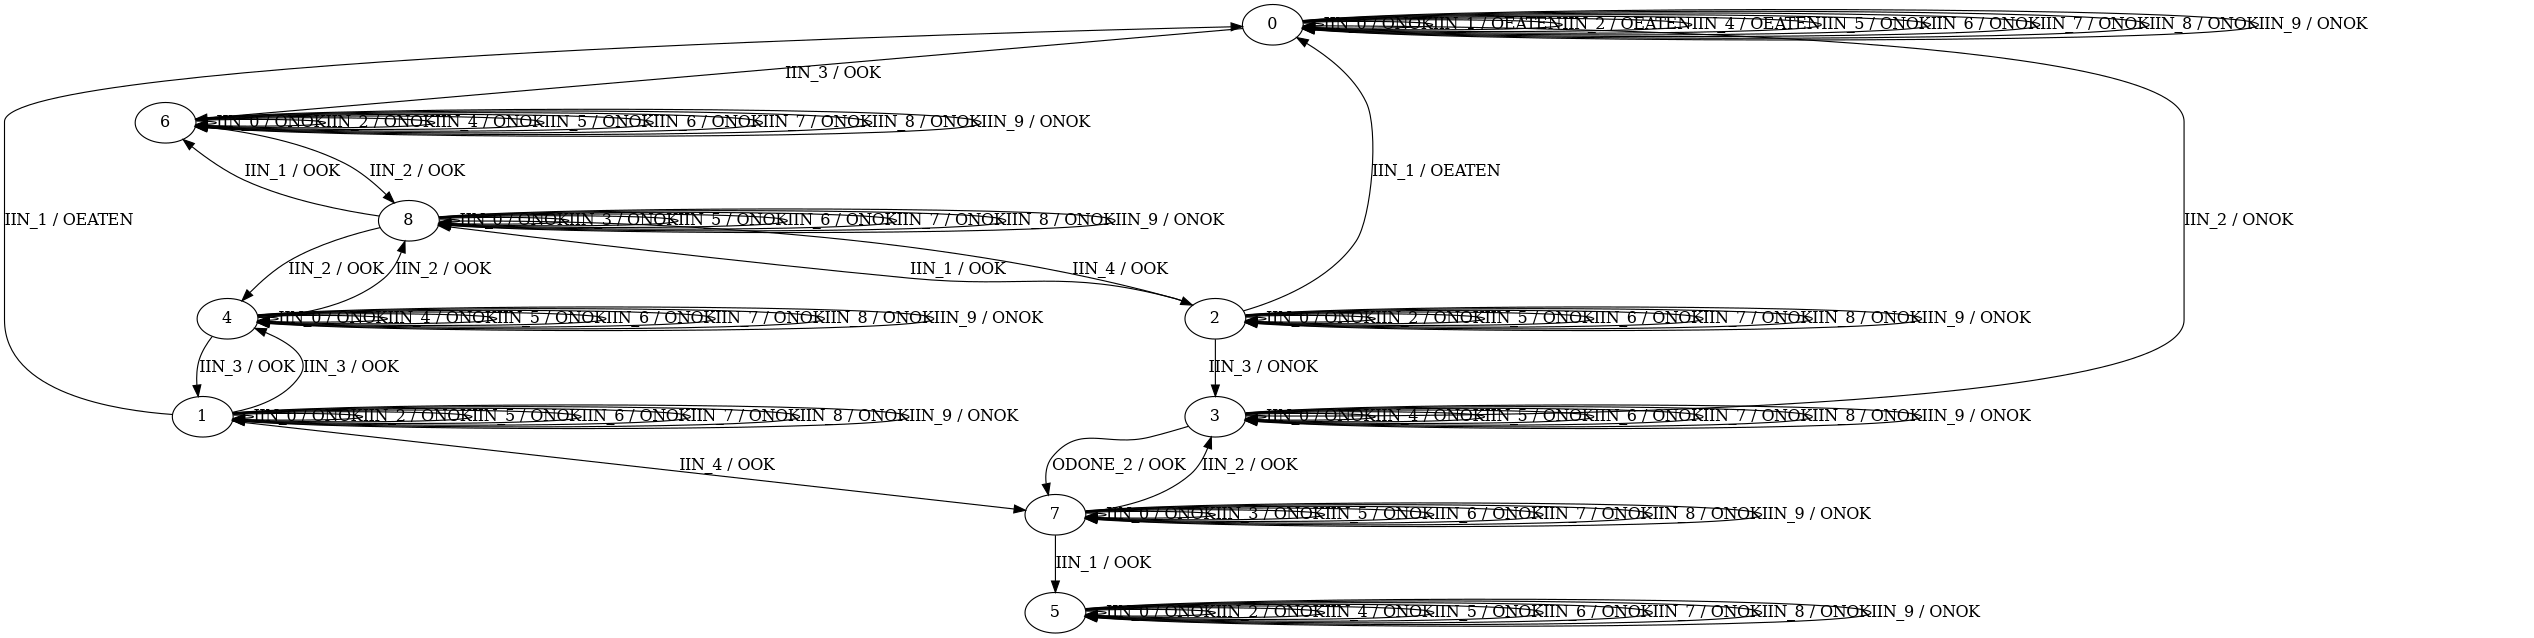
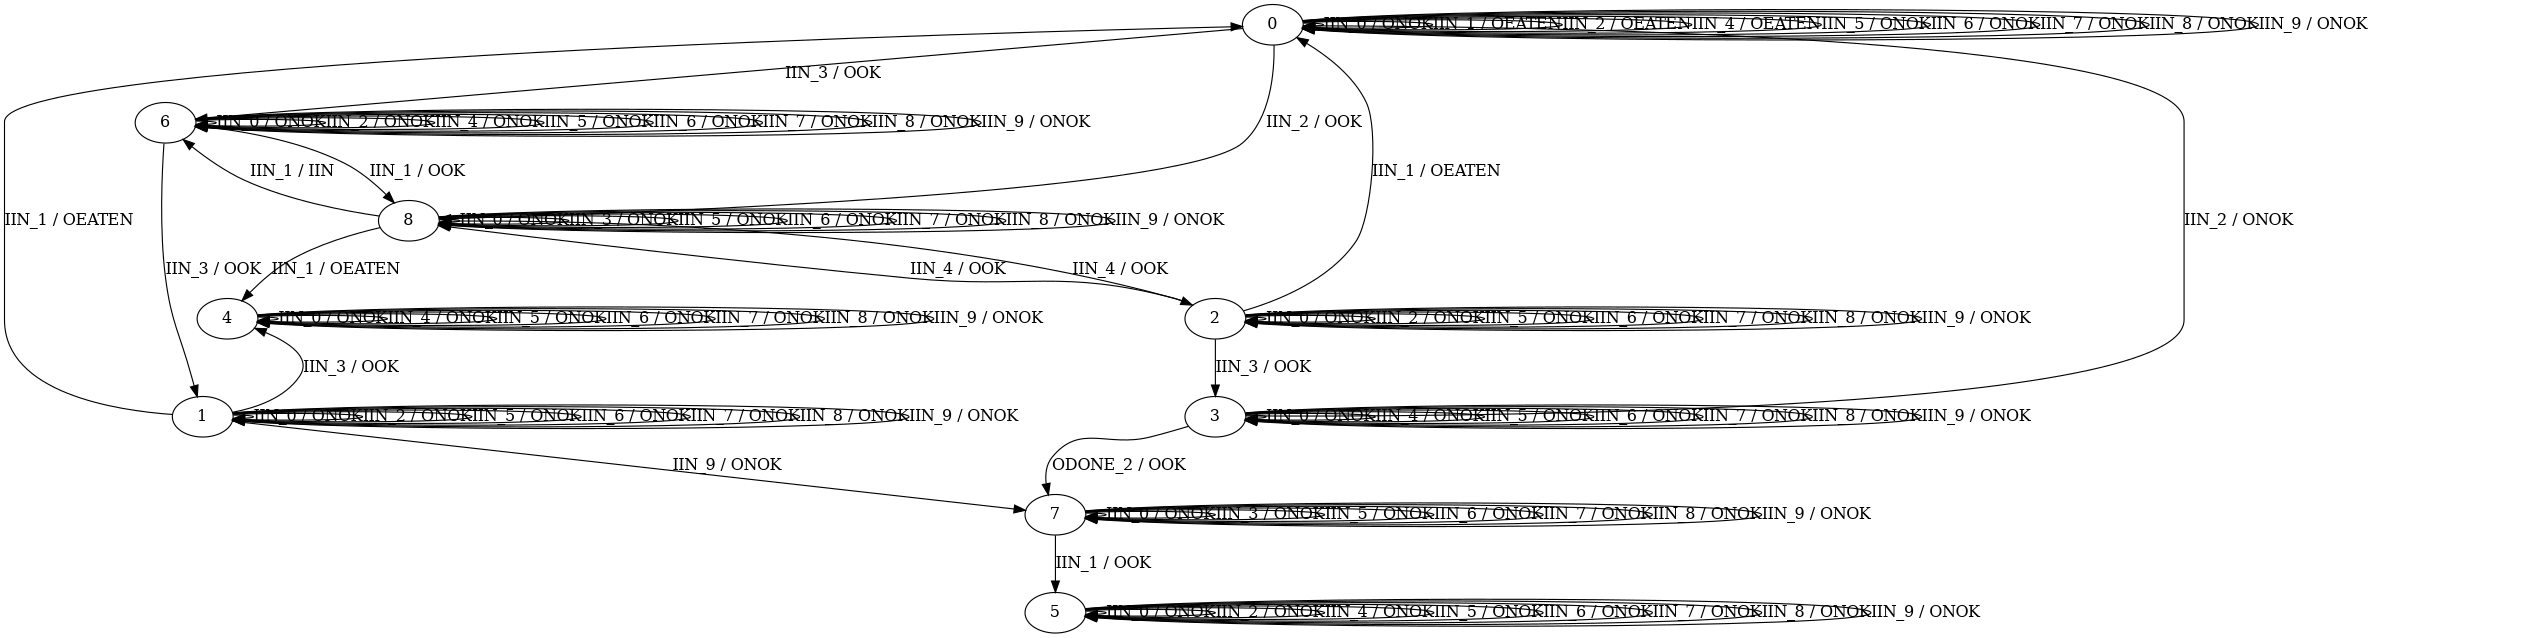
  digraph {
    0
    6
    8
    1
    4
    7
    3
    5
    2
    0 -> 0 [label="IIN_0 / ONOK"]
    0 -> 0 [label="IIN_1 / OEATEN"]
    0 -> 0 [label="IIN_2 / OEATEN"]
    0 -> 0 [label="IIN_4 / OEATEN"]
    0 -> 0 [label="IIN_5 / ONOK"]
    0 -> 0 [label="IIN_6 / ONOK"]
    0 -> 0 [label="IIN_7 / ONOK"]
    0 -> 0 [label="IIN_8 / ONOK"]
    0 -> 0 [label="IIN_9 / ONOK"]
    0 -> 6 [label="IIN_3 / OOK"]
    6 -> 6 [label="IIN_0 / ONOK"]
    6 -> 6 [label="IIN_2 / ONOK"]
    6 -> 6 [label="IIN_4 / ONOK"]
    6 -> 6 [label="IIN_5 / ONOK"]
    6 -> 6 [label="IIN_6 / ONOK"]
    6 -> 6 [label="IIN_7 / ONOK"]
    6 -> 6 [label="IIN_8 / ONOK"]
    6 -> 6 [label="IIN_9 / ONOK"]
-   6 -> 8 [label="IIN_2 / OOK"]
-   8 -> 6 [label="IIN_1 / OOK"]
+   6 -> 8 [label="IIN_1 / OOK"]
+   8 -> 6 [label="IIN_1 / IIN"]
    8 -> 8 [label="IIN_0 / ONOK"]
    8 -> 8 [label="IIN_3 / ONOK"]
    8 -> 8 [label="IIN_5 / ONOK"]
    8 -> 8 [label="IIN_6 / ONOK"]
    8 -> 8 [label="IIN_7 / ONOK"]
    8 -> 8 [label="IIN_8 / ONOK"]
    8 -> 8 [label="IIN_9 / ONOK"]
-   8 -> 4 [label="IIN_2 / OOK"]
+   8 -> 4 [label="IIN_1 / OEATEN"]
    8 -> 2 [label="IIN_4 / OOK"]
    1 -> 0 [label="IIN_1 / OEATEN"]
    1 -> 1 [label="IIN_0 / ONOK"]
    1 -> 1 [label="IIN_2 / ONOK"]
    1 -> 1 [label="IIN_5 / ONOK"]
    1 -> 1 [label="IIN_6 / ONOK"]
    1 -> 1 [label="IIN_7 / ONOK"]
    1 -> 1 [label="IIN_8 / ONOK"]
    1 -> 1 [label="IIN_9 / ONOK"]
    1 -> 4 [label="IIN_3 / OOK"]
-   1 -> 7 [label="IIN_4 / OOK"]
-   4 -> 8 [label="IIN_2 / OOK"]
-   4 -> 1 [label="IIN_3 / OOK"]
+   1 -> 7 [label="IIN_9 / ONOK"]
+   0 -> 8 [label="IIN_2 / OOK"]
+   6 -> 1 [label="IIN_3 / OOK"]
    4 -> 4 [label="IIN_0 / ONOK"]
    4 -> 4 [label="IIN_4 / ONOK"]
    4 -> 4 [label="IIN_5 / ONOK"]
    4 -> 4 [label="IIN_6 / ONOK"]
    4 -> 4 [label="IIN_7 / ONOK"]
    4 -> 4 [label="IIN_8 / ONOK"]
    4 -> 4 [label="IIN_9 / ONOK"]
    7 -> 7 [label="IIN_0 / ONOK"]
    7 -> 7 [label="IIN_3 / ONOK"]
    7 -> 7 [label="IIN_5 / ONOK"]
    7 -> 7 [label="IIN_6 / ONOK"]
    7 -> 7 [label="IIN_7 / ONOK"]
    7 -> 7 [label="IIN_8 / ONOK"]
    7 -> 7 [label="IIN_9 / ONOK"]
-   7 -> 3 [label="IIN_2 / OOK"]
    7 -> 5 [label="IIN_1 / OOK"]
    3 -> 0 [label="IIN_2 / ONOK"]
    3 -> 7 [label="ODONE_2 / OOK"]
    3 -> 3 [label="IIN_0 / ONOK"]
    3 -> 3 [label="IIN_4 / ONOK"]
    3 -> 3 [label="IIN_5 / ONOK"]
    3 -> 3 [label="IIN_6 / ONOK"]
    3 -> 3 [label="IIN_7 / ONOK"]
    3 -> 3 [label="IIN_8 / ONOK"]
    3 -> 3 [label="IIN_9 / ONOK"]
    5 -> 5 [label="IIN_0 / ONOK"]
    5 -> 5 [label="IIN_2 / ONOK"]
    5 -> 5 [label="IIN_4 / ONOK"]
    5 -> 5 [label="IIN_5 / ONOK"]
    5 -> 5 [label="IIN_6 / ONOK"]
    5 -> 5 [label="IIN_7 / ONOK"]
    5 -> 5 [label="IIN_8 / ONOK"]
    5 -> 5 [label="IIN_9 / ONOK"]
    2 -> 0 [label="IIN_1 / OEATEN"]
-   2 -> 8 [label="IIN_1 / OOK"]
-   2 -> 3 [label="IIN_3 / ONOK"]
+   2 -> 8 [label="IIN_4 / OOK"]
+   2 -> 3 [label="IIN_3 / OOK"]
    2 -> 2 [label="IIN_0 / ONOK"]
    2 -> 2 [label="IIN_2 / ONOK"]
    2 -> 2 [label="IIN_5 / ONOK"]
    2 -> 2 [label="IIN_6 / ONOK"]
    2 -> 2 [label="IIN_7 / ONOK"]
    2 -> 2 [label="IIN_8 / ONOK"]
    2 -> 2 [label="IIN_9 / ONOK"]
  }
